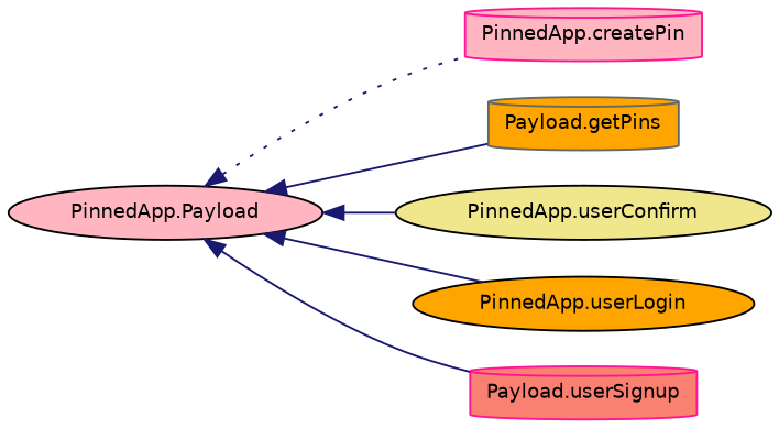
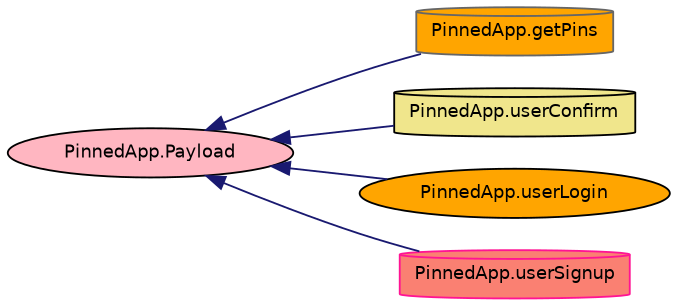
  digraph {
    rankdir=LR
    node [color=black fillcolor=lightpink fontname=Helvetica fontsize=10 shape=cylinder style=filled]
    edge [color=midnightblue dir=back fontname=Helvetica fontsize=10 labelfontname=Helvetica labelfontsize=10 style=solid]
    n1 [fontcolor=black height=0.2 label="PinnedApp.Payload" shape=ellipse width=0.4]
-   n2 [color=deeppink height=0.2 label="PinnedApp.createPin" width=0.4]
-   n3 [color=gray40 fillcolor=orange height=0.2 label="Payload.getPins" width=0.4]
-   n4 [fillcolor=khaki height=0.2 label="PinnedApp.userConfirm" shape=ellipse width=0.4]
+   n3 [color=gray40 fillcolor=orange height=0.2 label="PinnedApp.getPins" width=0.4]
+   n4 [fillcolor=khaki height=0.2 label="PinnedApp.userConfirm" width=0.4]
    n5 [fillcolor=orange height=0.2 label="PinnedApp.userLogin" shape=ellipse width=0.4]
-   n6 [color=deeppink fillcolor=salmon height=0.2 label="Payload.userSignup" width=0.4]
-   n1 -> n2 [style=dotted]
+   n6 [color=deeppink fillcolor=salmon height=0.2 label="PinnedApp.userSignup" width=0.4]
    n1 -> n3
    n1 -> n4
    n1 -> n5
    n1 -> n6
  }
